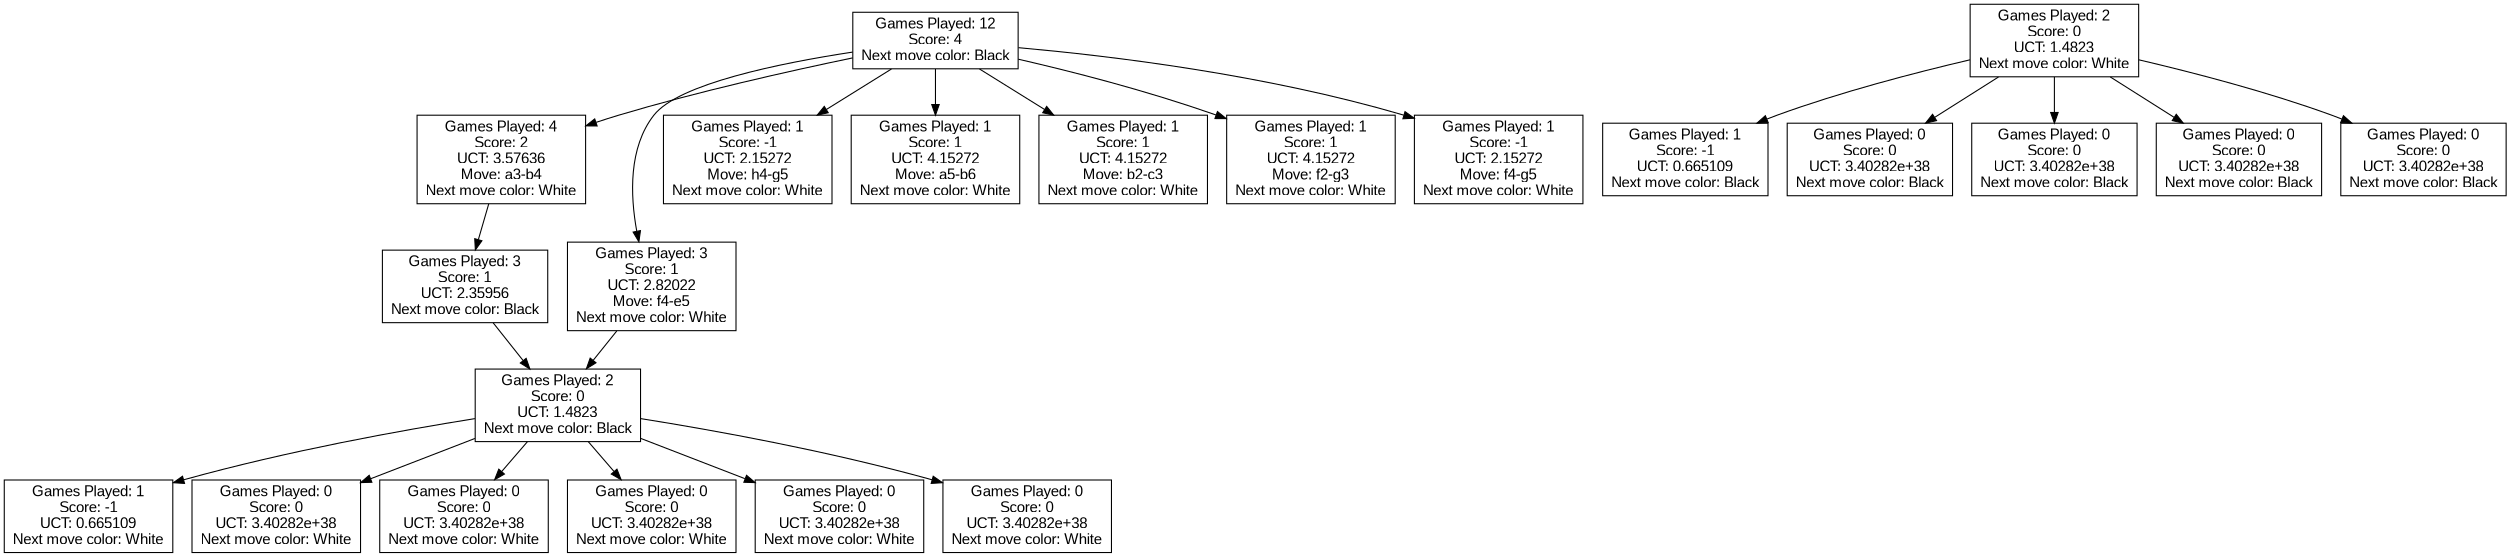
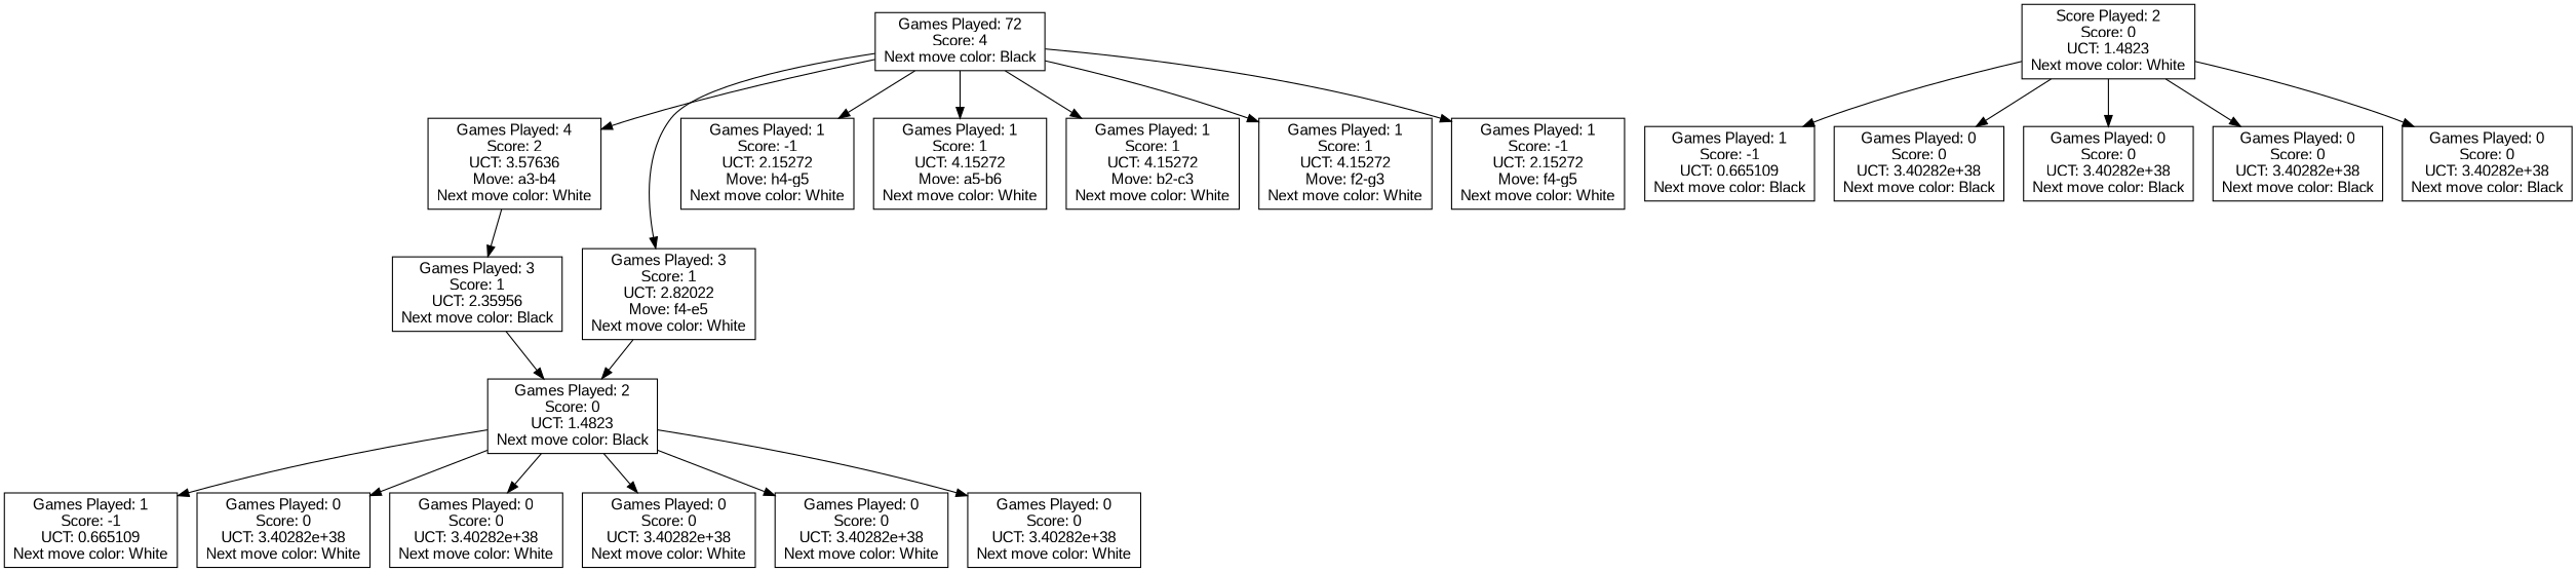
  digraph {
    node [fontname=Arial shape=box]
-   n1 [label="Games Played: 12\nScore: 4\nNext move color: Black"]
+   n1 [label="Games Played: 72\nScore: 4\nNext move color: Black"]
    n2 [label="Games Played: 4\nScore: 2\nUCT: 3.57636\nMove: a3-b4\nNext move color: White"]
    n3 [label="Games Played: 3\nScore: 1\nUCT: 2.82022\nMove: f4-e5\nNext move color: White"]
    n4 [label="Games Played: 1\nScore: -1\nUCT: 2.15272\nMove: h4-g5\nNext move color: White"]
    n5 [label="Games Played: 1\nScore: 1\nUCT: 4.15272\nMove: a5-b6\nNext move color: White"]
    n6 [label="Games Played: 1\nScore: 1\nUCT: 4.15272\nMove: b2-c3\nNext move color: White"]
    n7 [label="Games Played: 1\nScore: 1\nUCT: 4.15272\nMove: f2-g3\nNext move color: White"]
    n8 [label="Games Played: 1\nScore: -1\nUCT: 2.15272\nMove: f4-g5\nNext move color: White"]
    n9 [label="Games Played: 3\nScore: 1\nUCT: 2.35956\nNext move color: Black"]
    n10 [label="Games Played: 2\nScore: 0\nUCT: 1.4823\nNext move color: Black"]
-   n11 [label="Games Played: 2\nScore: 0\nUCT: 1.4823\nNext move color: White"]
+   n11 [label="Score Played: 2\nScore: 0\nUCT: 1.4823\nNext move color: White"]
    n12 [label="Games Played: 1\nScore: -1\nUCT: 0.665109\nNext move color: Black"]
    n13 [label="Games Played: 0\nScore: 0\nUCT: 3.40282e+38\nNext move color: Black"]
    n14 [label="Games Played: 0\nScore: 0\nUCT: 3.40282e+38\nNext move color: Black"]
    n15 [label="Games Played: 0\nScore: 0\nUCT: 3.40282e+38\nNext move color: Black"]
    n16 [label="Games Played: 0\nScore: 0\nUCT: 3.40282e+38\nNext move color: Black"]
    n17 [label="Games Played: 1\nScore: -1\nUCT: 0.665109\nNext move color: White"]
    n18 [label="Games Played: 0\nScore: 0\nUCT: 3.40282e+38\nNext move color: White"]
    n19 [label="Games Played: 0\nScore: 0\nUCT: 3.40282e+38\nNext move color: White"]
    n20 [label="Games Played: 0\nScore: 0\nUCT: 3.40282e+38\nNext move color: White"]
    n21 [label="Games Played: 0\nScore: 0\nUCT: 3.40282e+38\nNext move color: White"]
    n22 [label="Games Played: 0\nScore: 0\nUCT: 3.40282e+38\nNext move color: White"]
    n1 -> n2
    n1 -> n3
    n1 -> n4
    n1 -> n5
    n1 -> n6
    n1 -> n7
    n1 -> n8
    n2 -> n9
    n3 -> n10
    n9 -> n10
    n10 -> n17
    n10 -> n18
    n10 -> n19
    n10 -> n20
    n10 -> n21
    n10 -> n22
    n11 -> n12
    n11 -> n13
    n11 -> n14
    n11 -> n15
    n11 -> n16
  }
